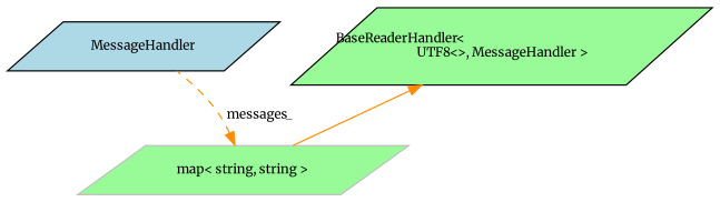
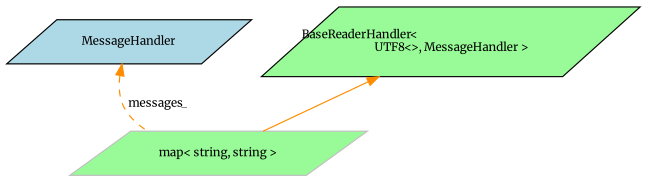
  digraph {
    fontname=Merriweather
    node [color=black fillcolor=palegreen fontname=Merriweather fontsize=10 shape=parallelogram style=filled]
    edge [color=darkorange dir=back fontname=Merriweather fontsize=10 labelfontname=Helvetica labelfontsize=10]
    n1 [fillcolor=lightblue fontcolor=black height=0.2 label=MessageHandler width=0.4]
    n2 [height=0.2 label="BaseReaderHandler\<\l UTF8\<\>, MessageHandler \>" width=0.4]
    n3 [color=grey75 height=0.2 label="map\< string, string \>" width=0.4]
    n2 -> n3 [style=solid]
-   n3 -> n1 [label=" messages_" style=dashed]
+   n1 -> n3 [label=" messages_" style=dashed]
  }
